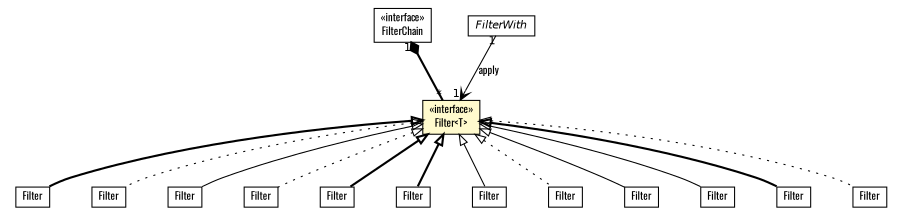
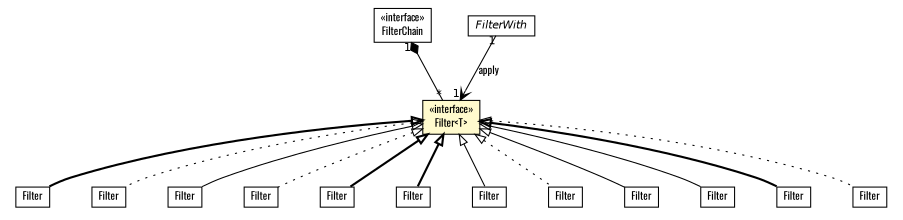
  digraph {
    fontname=Oswald
    nodesep=0.25
    ranksep=0.5
    node [fontcolor=black fontname=Oswald fontsize=10.0 shape=plaintext]
    edge [arrowtail=empty dir=back fontname=Oswald fontsize=10 headport=p labelfontname=Helvetica labelfontsize=10 style=solid tailport=p]
    n1 [label=<<table title="io.werval.api.filters.Filter" border="0" cellborder="1" cellspacing="0" cellpadding="2" port="p" bgcolor="lemonChiffon" href="./Filter.html"> 		<tr><td><table border="0" cellspacing="0" cellpadding="1"> <tr><td align="center" balign="center"> &#171;interface&#187; </td></tr> <tr><td align="center" balign="center"> Filter&lt;T&gt; </td></tr> 		</table></td></tr> 		</table>>]
    n2 [label=<<table title="io.werval.filters.AcceptContentTypes.Filter" border="0" cellborder="1" cellspacing="0" cellpadding="2" port="p" href="../../filters/AcceptContentTypes.Filter.html"> 		<tr><td><table border="0" cellspacing="0" cellpadding="1"> <tr><td align="center" balign="center"> Filter </td></tr> 		</table></td></tr> 		</table>>]
    n3 [label=<<table title="io.werval.filters.Cached.Filter" border="0" cellborder="1" cellspacing="0" cellpadding="2" port="p" href="../../filters/Cached.Filter.html"> 		<tr><td><table border="0" cellspacing="0" cellpadding="1"> <tr><td align="center" balign="center"> Filter </td></tr> 		</table></td></tr> 		</table>>]
    n4 [label=<<table title="io.werval.filters.ContentSecurityPolicy.Filter" border="0" cellborder="1" cellspacing="0" cellpadding="2" port="p" href="../../filters/ContentSecurityPolicy.Filter.html"> 		<tr><td><table border="0" cellspacing="0" cellpadding="1"> <tr><td align="center" balign="center"> Filter </td></tr> 		</table></td></tr> 		</table>>]
    n5 [label=<<table title="io.werval.filters.DoNotTrack.Filter" border="0" cellborder="1" cellspacing="0" cellpadding="2" port="p" href="../../filters/DoNotTrack.Filter.html"> 		<tr><td><table border="0" cellspacing="0" cellpadding="1"> <tr><td align="center" balign="center"> Filter </td></tr> 		</table></td></tr> 		</table>>]
    n6 [label=<<table title="io.werval.filters.HSTS.Filter" border="0" cellborder="1" cellspacing="0" cellpadding="2" port="p" href="../../filters/HSTS.Filter.html"> 		<tr><td><table border="0" cellspacing="0" cellpadding="1"> <tr><td align="center" balign="center"> Filter </td></tr> 		</table></td></tr> 		</table>>]
    n7 [label=<<table title="io.werval.filters.LogIfSlow.Filter" border="0" cellborder="1" cellspacing="0" cellpadding="2" port="p" href="../../filters/LogIfSlow.Filter.html"> 		<tr><td><table border="0" cellspacing="0" cellpadding="1"> <tr><td align="center" balign="center"> Filter </td></tr> 		</table></td></tr> 		</table>>]
    n8 [label=<<table title="io.werval.filters.NeverCached.Filter" border="0" cellborder="1" cellspacing="0" cellpadding="2" port="p" href="../../filters/NeverCached.Filter.html"> 		<tr><td><table border="0" cellspacing="0" cellpadding="1"> <tr><td align="center" balign="center"> Filter </td></tr> 		</table></td></tr> 		</table>>]
    n9 [label=<<table title="io.werval.filters.RemoveHeaders.Filter" border="0" cellborder="1" cellspacing="0" cellpadding="2" port="p" href="../../filters/RemoveHeaders.Filter.html"> 		<tr><td><table border="0" cellspacing="0" cellpadding="1"> <tr><td align="center" balign="center"> Filter </td></tr> 		</table></td></tr> 		</table>>]
    n10 [label=<<table title="io.werval.filters.SetHeader.Filter" border="0" cellborder="1" cellspacing="0" cellpadding="2" port="p" href="../../filters/SetHeader.Filter.html"> 		<tr><td><table border="0" cellspacing="0" cellpadding="1"> <tr><td align="center" balign="center"> Filter </td></tr> 		</table></td></tr> 		</table>>]
    n11 [label=<<table title="io.werval.filters.XContentTypeOptions.Filter" border="0" cellborder="1" cellspacing="0" cellpadding="2" port="p" href="../../filters/XContentTypeOptions.Filter.html"> 		<tr><td><table border="0" cellspacing="0" cellpadding="1"> <tr><td align="center" balign="center"> Filter </td></tr> 		</table></td></tr> 		</table>>]
    n12 [label=<<table title="io.werval.filters.XFrameOptions.Filter" border="0" cellborder="1" cellspacing="0" cellpadding="2" port="p" href="../../filters/XFrameOptions.Filter.html"> 		<tr><td><table border="0" cellspacing="0" cellpadding="1"> <tr><td align="center" balign="center"> Filter </td></tr> 		</table></td></tr> 		</table>>]
    n13 [label=<<table title="io.werval.filters.XXSSProtection.Filter" border="0" cellborder="1" cellspacing="0" cellpadding="2" port="p" href="../../filters/XXSSProtection.Filter.html"> 		<tr><td><table border="0" cellspacing="0" cellpadding="1"> <tr><td align="center" balign="center"> Filter </td></tr> 		</table></td></tr> 		</table>>]
    n14 [label=<<table title="io.werval.api.filters.FilterChain" border="0" cellborder="1" cellspacing="0" cellpadding="2" port="p" href="./FilterChain.html"> 		<tr><td><table border="0" cellspacing="0" cellpadding="1"> <tr><td align="center" balign="center"> &#171;interface&#187; </td></tr> <tr><td align="center" balign="center"> FilterChain </td></tr> 		</table></td></tr> 		</table>>]
    n15 [label=<<table title="io.werval.api.filters.FilterWith" border="0" cellborder="1" cellspacing="0" cellpadding="2" port="p" href="./FilterWith.html"> 		<tr><td><table border="0" cellspacing="0" cellpadding="1"> <tr><td align="center" balign="center"><font face="Helvetica-Oblique"> FilterWith </font></td></tr> 		</table></td></tr> 		</table>>]
    n1 -> n2 [style=bold]
    n1 -> n3 [style=dotted]
    n1 -> n4
    n1 -> n5 [style=dotted]
    n1 -> n6 [style=bold]
    n1 -> n7 [style=bold]
    n1 -> n8
    n1 -> n9 [style=dotted]
    n1 -> n10
    n1 -> n11
    n1 -> n12 [style=bold]
    n1 -> n13 [style=dotted]
-   n14 -> n1 [arrowhead=none arrowtail=diamond color=black dir=both fontcolor=black fontsize=10.0 headlabel="*" style=bold taillabel=1]
+   n14 -> n1 [arrowhead=none arrowtail=diamond color=black dir=both fontcolor=black fontsize=10.0 headlabel="*" taillabel=1]
    n15 -> n1 [arrowhead=open color=black fontcolor=black fontsize=10.0 headlabel=1 label=apply taillabel=1 arrowtail="" dir=""]
  }
